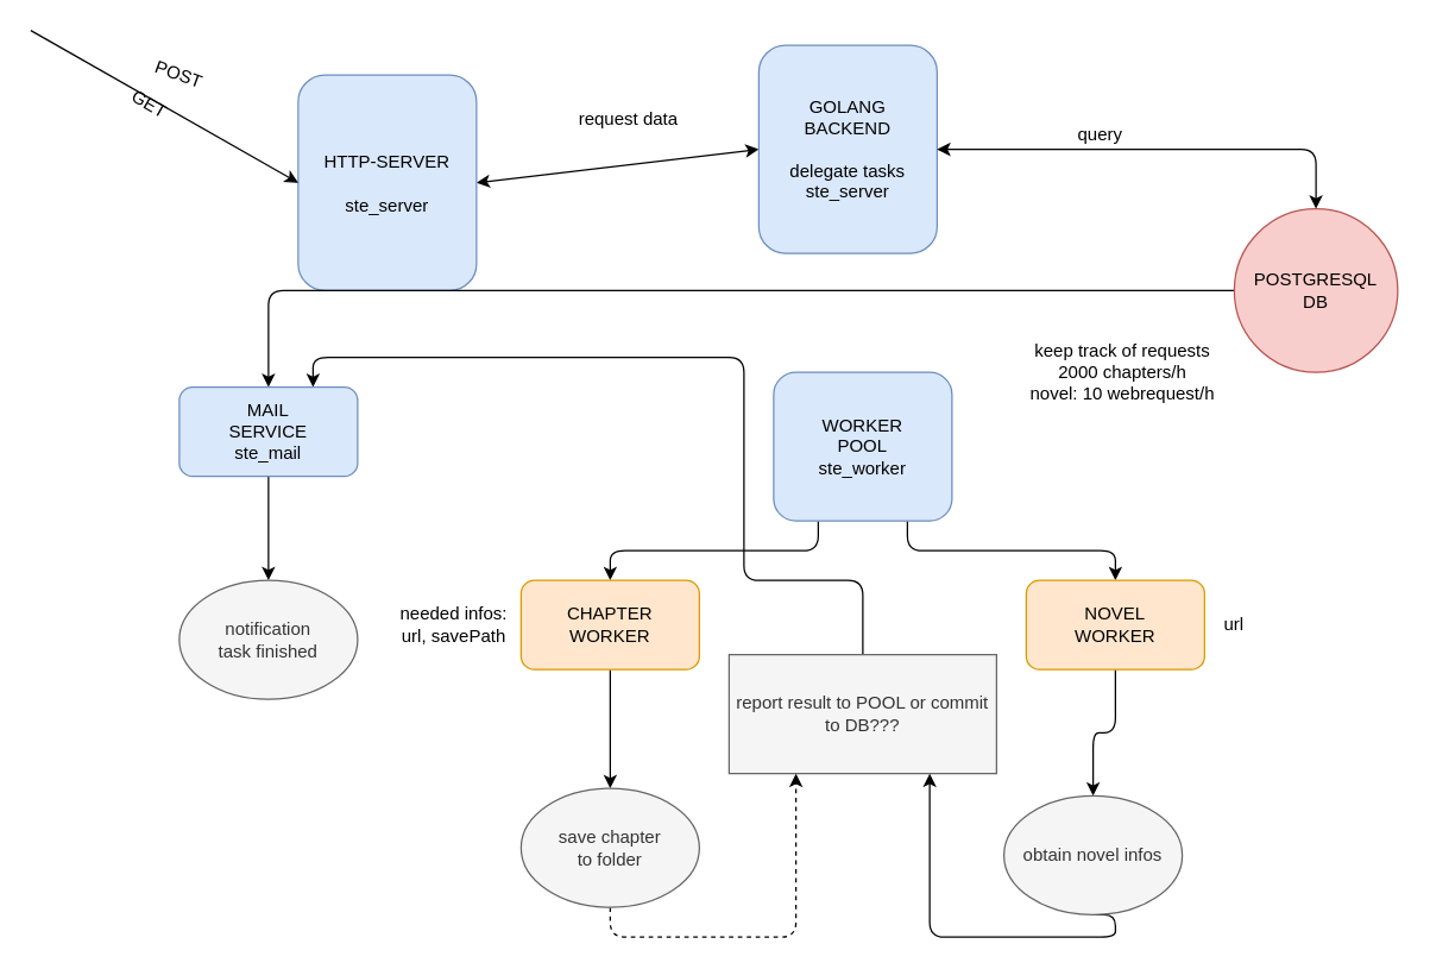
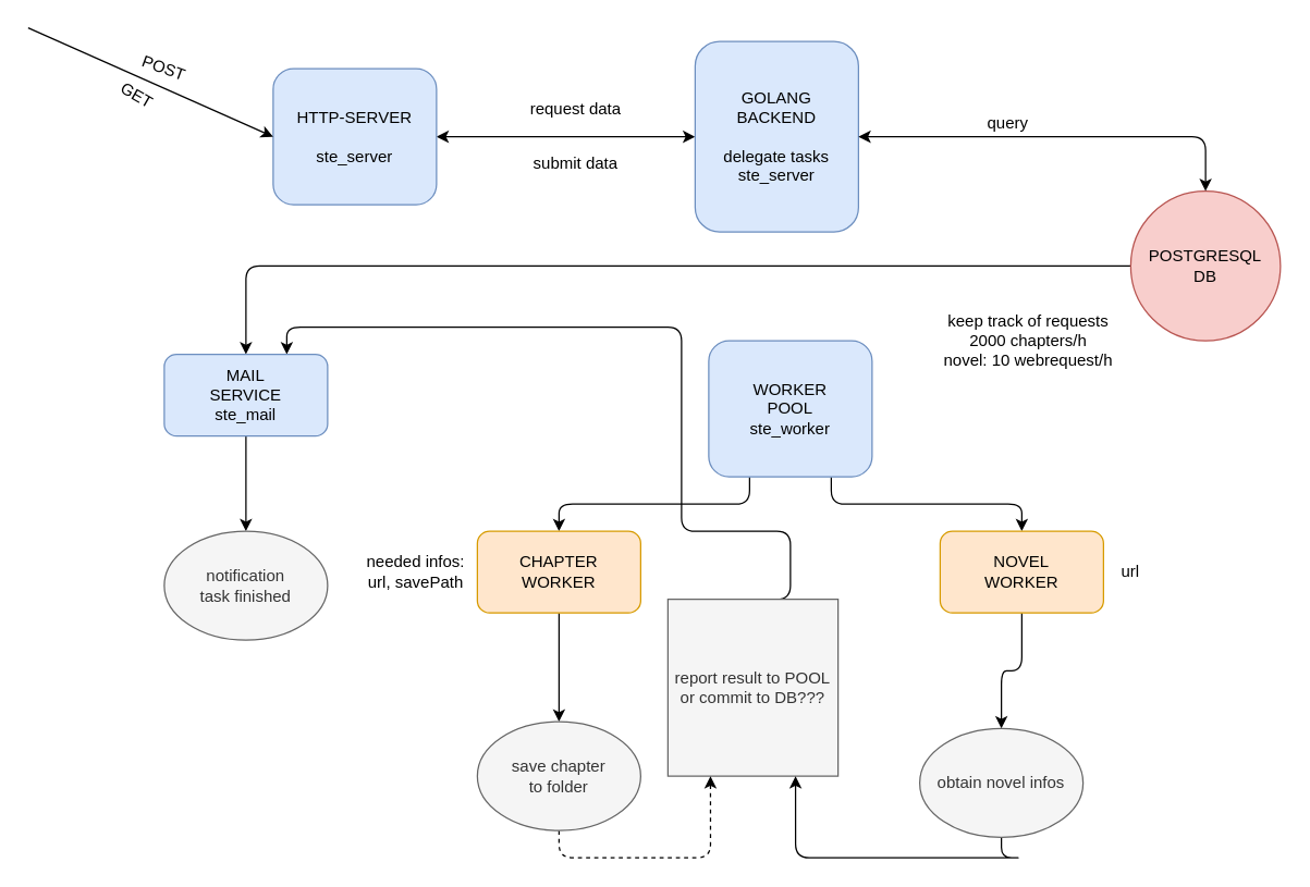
  <mxCell id="0" />
  <mxCell id="1" parent="0" />
  <mxCell id="2" style="rounded=0;orthogonalLoop=1;jettySize=auto;html=1;exitX=1;exitY=0.5;exitDx=0;exitDy=0;entryX=0;entryY=0.5;entryDx=0;entryDy=0;startArrow=classic;startFill=1;" parent="1" source="3" target="4" edge="1"><mxGeometry relative="1" as="geometry" /></mxCell>
- <mxCell id="3" value="&lt;div&gt;HTTP-SERVER&lt;/div&gt;&lt;div&gt;&lt;br&gt;&lt;/div&gt;&lt;div&gt;ste_server&lt;br&gt;&lt;/div&gt;" style="rounded=1;whiteSpace=wrap;html=1;fillColor=#dae8fc;strokeColor=#6c8ebf;" parent="1" vertex="1"><mxGeometry x="200" y="50" width="120" height="145" as="geometry" /></mxCell>
+ <mxCell id="3" value="&lt;div&gt;HTTP-SERVER&lt;/div&gt;&lt;div&gt;&lt;br&gt;&lt;/div&gt;&lt;div&gt;ste_server&lt;br&gt;&lt;/div&gt;" style="rounded=1;whiteSpace=wrap;html=1;fillColor=#dae8fc;strokeColor=#6c8ebf;" parent="1" vertex="1"><mxGeometry x="200" y="50" width="120" height="100" as="geometry" /></mxCell>
  <mxCell id="4" value="&lt;div&gt;GOLANG&lt;/div&gt;&lt;div&gt;BACKEND&lt;br&gt;&lt;/div&gt;&lt;div&gt;&lt;br&gt;&lt;/div&gt;&lt;div&gt;delegate tasks&lt;br&gt;&lt;/div&gt;ste_server" style="rounded=1;whiteSpace=wrap;html=1;fillColor=#dae8fc;strokeColor=#6c8ebf;" parent="1" vertex="1"><mxGeometry x="510" y="30" width="120" height="140" as="geometry" /></mxCell>
  <mxCell id="5" style="edgeStyle=orthogonalEdgeStyle;rounded=1;orthogonalLoop=1;jettySize=auto;html=1;exitX=0.75;exitY=1;exitDx=0;exitDy=0;" edge="1" parent="1" source="7" target="20"><mxGeometry relative="1" as="geometry" /></mxCell>
  <mxCell id="6" style="edgeStyle=orthogonalEdgeStyle;rounded=1;orthogonalLoop=1;jettySize=auto;html=1;exitX=0.25;exitY=1;exitDx=0;exitDy=0;entryX=0.5;entryY=0;entryDx=0;entryDy=0;" edge="1" parent="1" source="7" target="18"><mxGeometry relative="1" as="geometry" /></mxCell>
  <mxCell id="7" value="&lt;div&gt;WORKER&lt;/div&gt;&lt;div&gt;POOL&lt;br&gt;&lt;/div&gt;&lt;div&gt;ste_worker&lt;br&gt;&lt;/div&gt;" style="rounded=1;whiteSpace=wrap;html=1;fillColor=#dae8fc;strokeColor=#6c8ebf;" parent="1" vertex="1"><mxGeometry x="520" y="250" width="120" height="100" as="geometry" /></mxCell>
  <mxCell id="8" style="edgeStyle=orthogonalEdgeStyle;rounded=1;orthogonalLoop=1;jettySize=auto;html=1;exitX=0;exitY=0.5;exitDx=0;exitDy=0;entryX=0.5;entryY=0;entryDx=0;entryDy=0;startArrow=none;startFill=0;" edge="1" parent="1" source="9" target="31"><mxGeometry relative="1" as="geometry" /></mxCell>
  <mxCell id="9" value="&lt;div&gt;POSTGRESQL&lt;/div&gt;&lt;div&gt;DB&lt;br&gt;&lt;/div&gt;" style="ellipse;whiteSpace=wrap;html=1;aspect=fixed;rounded=1;fillColor=#f8cecc;strokeColor=#b85450;" parent="1" vertex="1"><mxGeometry x="830" y="140" width="110" height="110" as="geometry" /></mxCell>
  <mxCell id="10" value="" style="endArrow=classic;html=1;entryX=0;entryY=0.5;entryDx=0;entryDy=0;" parent="1" target="3" edge="1"><mxGeometry width="50" height="50" relative="1" as="geometry"><mxPoint x="20" y="20" as="sourcePoint" /><mxPoint x="250" y="430" as="targetPoint" /></mxGeometry></mxCell>
  <mxCell id="11" value="POST" style="text;html=1;strokeColor=none;fillColor=none;align=center;verticalAlign=middle;whiteSpace=wrap;rounded=0;rotation=20;" parent="1" vertex="1"><mxGeometry x="100" y="40" width="40" height="20" as="geometry" /></mxCell>
  <mxCell id="12" value="" style="endArrow=classic;html=1;exitX=1;exitY=0.5;exitDx=0;exitDy=0;entryX=0.5;entryY=0;entryDx=0;entryDy=0;edgeStyle=orthogonalEdgeStyle;startArrow=classic;startFill=1;" parent="1" source="4" target="9" edge="1"><mxGeometry width="50" height="50" relative="1" as="geometry"><mxPoint x="10" y="590" as="sourcePoint" /><mxPoint x="60" y="540" as="targetPoint" /></mxGeometry></mxCell>
  <mxCell id="13" value="&lt;div&gt;query&lt;/div&gt;" style="text;html=1;strokeColor=none;fillColor=none;align=center;verticalAlign=middle;whiteSpace=wrap;rounded=0;rotation=0;" parent="1" vertex="1"><mxGeometry x="720" y="80" width="40" height="20" as="geometry" /></mxCell>
  <mxCell id="14" value="request data" style="text;html=1;strokeColor=none;fillColor=none;align=center;verticalAlign=middle;whiteSpace=wrap;rounded=0;" parent="1" vertex="1"><mxGeometry x="385" y="70" width="75" height="20" as="geometry" /></mxCell>
+ <mxCell id="15" value="submit data" style="text;html=1;strokeColor=none;fillColor=none;align=center;verticalAlign=middle;whiteSpace=wrap;rounded=0;" parent="1" vertex="1"><mxGeometry x="385" y="110" width="75" height="20" as="geometry" /></mxCell>
  <mxCell id="16" value="GET" style="text;html=1;strokeColor=none;fillColor=none;align=center;verticalAlign=middle;whiteSpace=wrap;rounded=0;rotation=30;" parent="1" vertex="1"><mxGeometry x="80" y="60" width="40" height="20" as="geometry" /></mxCell>
  <mxCell id="17" style="edgeStyle=orthogonalEdgeStyle;rounded=1;orthogonalLoop=1;jettySize=auto;html=1;" edge="1" parent="1" source="18" target="27"><mxGeometry relative="1" as="geometry" /></mxCell>
  <mxCell id="18" value="&lt;div&gt;CHAPTER&lt;/div&gt;&lt;div&gt;WORKER&lt;br&gt;&lt;/div&gt;" style="rounded=1;whiteSpace=wrap;html=1;fillColor=#ffe6cc;strokeColor=#d79b00;" vertex="1" parent="1"><mxGeometry x="350" y="390" width="120" height="60" as="geometry" /></mxCell>
  <mxCell id="19" style="edgeStyle=orthogonalEdgeStyle;rounded=1;orthogonalLoop=1;jettySize=auto;html=1;exitX=0.5;exitY=1;exitDx=0;exitDy=0;" edge="1" parent="1" source="20" target="29"><mxGeometry relative="1" as="geometry" /></mxCell>
  <mxCell id="20" value="&lt;div&gt;NOVEL&lt;/div&gt;&lt;div&gt;WORKER&lt;br&gt;&lt;/div&gt;" style="rounded=1;whiteSpace=wrap;html=1;fillColor=#ffe6cc;strokeColor=#d79b00;" vertex="1" parent="1"><mxGeometry x="690" y="390" width="120" height="60" as="geometry" /></mxCell>
  <mxCell id="21" style="edgeStyle=orthogonalEdgeStyle;rounded=1;orthogonalLoop=1;jettySize=auto;html=1;exitX=0.5;exitY=0;exitDx=0;exitDy=0;entryX=0.75;entryY=0;entryDx=0;entryDy=0;startArrow=none;startFill=0;" edge="1" parent="1" source="22" target="31"><mxGeometry relative="1" as="geometry"><Array as="points"><mxPoint x="580" y="390" /><mxPoint x="500" y="390" /><mxPoint x="500" y="240" /><mxPoint x="210" y="240" /></Array></mxGeometry></mxCell>
- <mxCell id="22" value="report result to POOL or commit to DB???" style="text;html=1;strokeColor=#666666;fillColor=#f5f5f5;align=center;verticalAlign=middle;whiteSpace=wrap;rounded=0;fontColor=#333333;" vertex="1" parent="1"><mxGeometry x="490" y="440" width="180" height="80" as="geometry" /></mxCell>
+ <mxCell id="22" value="report result to POOL or commit to DB???" style="text;html=1;strokeColor=#666666;fillColor=#f5f5f5;align=center;verticalAlign=middle;whiteSpace=wrap;rounded=0;fontColor=#333333;" vertex="1" parent="1"><mxGeometry x="490" y="440" width="125" height="130" as="geometry" /></mxCell>
  <mxCell id="23" value="&lt;div&gt;needed infos:&lt;/div&gt;&lt;div&gt;url, savePath &lt;/div&gt;" style="text;html=1;strokeColor=none;fillColor=none;align=center;verticalAlign=middle;whiteSpace=wrap;rounded=0;" vertex="1" parent="1"><mxGeometry x="250" y="390" width="110" height="60" as="geometry" /></mxCell>
  <mxCell id="24" value="url" style="text;html=1;strokeColor=none;fillColor=none;align=center;verticalAlign=middle;whiteSpace=wrap;rounded=0;" vertex="1" parent="1"><mxGeometry x="810" y="390" width="40" height="60" as="geometry" /></mxCell>
  <mxCell id="25" value="&lt;div&gt;keep track of requests&lt;br&gt;&lt;/div&gt;&lt;div&gt;2000 chapters/h&lt;/div&gt;&lt;div&gt;novel: 10 webrequest/h&lt;br&gt;&lt;/div&gt;" style="text;html=1;strokeColor=none;fillColor=none;align=center;verticalAlign=middle;whiteSpace=wrap;rounded=0;" vertex="1" parent="1"><mxGeometry x="650" y="210" width="210" height="80" as="geometry" /></mxCell>
  <mxCell id="26" style="edgeStyle=orthogonalEdgeStyle;rounded=1;orthogonalLoop=1;jettySize=auto;html=1;exitX=0.5;exitY=1;exitDx=0;exitDy=0;entryX=0.25;entryY=1;entryDx=0;entryDy=0;dashed=1;" edge="1" parent="1" source="27" target="22"><mxGeometry relative="1" as="geometry" /></mxCell>
  <mxCell id="27" value="&lt;div&gt;save chapter&lt;/div&gt;&lt;div&gt;to folder&lt;br&gt;&lt;/div&gt;" style="ellipse;whiteSpace=wrap;html=1;fillColor=#f5f5f5;strokeColor=#666666;fontColor=#333333;" vertex="1" parent="1"><mxGeometry x="350" y="530" width="120" height="80" as="geometry" /></mxCell>
  <mxCell id="28" style="edgeStyle=orthogonalEdgeStyle;rounded=1;orthogonalLoop=1;jettySize=auto;html=1;exitX=0.5;exitY=1;exitDx=0;exitDy=0;entryX=0.75;entryY=1;entryDx=0;entryDy=0;startArrow=none;startFill=0;" edge="1" parent="1" source="29" target="22"><mxGeometry relative="1" as="geometry"><Array as="points"><mxPoint x="750" y="630" /><mxPoint x="625" y="630" /></Array></mxGeometry></mxCell>
  <mxCell id="29" value="obtain novel infos" style="ellipse;whiteSpace=wrap;html=1;fillColor=#f5f5f5;strokeColor=#666666;fontColor=#333333;" vertex="1" parent="1"><mxGeometry x="675" y="535" width="120" height="80" as="geometry" /></mxCell>
  <mxCell id="30" style="edgeStyle=orthogonalEdgeStyle;rounded=1;orthogonalLoop=1;jettySize=auto;html=1;exitX=0.5;exitY=1;exitDx=0;exitDy=0;entryX=0.5;entryY=0;entryDx=0;entryDy=0;startArrow=none;startFill=0;" edge="1" parent="1" source="31" target="32"><mxGeometry relative="1" as="geometry" /></mxCell>
  <mxCell id="31" value="&lt;div&gt;MAIL&lt;/div&gt;&lt;div&gt;SERVICE&lt;br&gt;&lt;/div&gt;&lt;div&gt;ste_mail&lt;br&gt;&lt;/div&gt;" style="rounded=1;whiteSpace=wrap;html=1;fillColor=#dae8fc;strokeColor=#6c8ebf;" vertex="1" parent="1"><mxGeometry x="120" y="260" width="120" height="60" as="geometry" /></mxCell>
  <mxCell id="32" value="&lt;div&gt;notification&lt;/div&gt;&lt;div&gt;task finished&lt;br&gt;&lt;/div&gt;" style="ellipse;whiteSpace=wrap;html=1;fillColor=#f5f5f5;strokeColor=#666666;fontColor=#333333;" vertex="1" parent="1"><mxGeometry x="120" y="390" width="120" height="80" as="geometry" /></mxCell>
